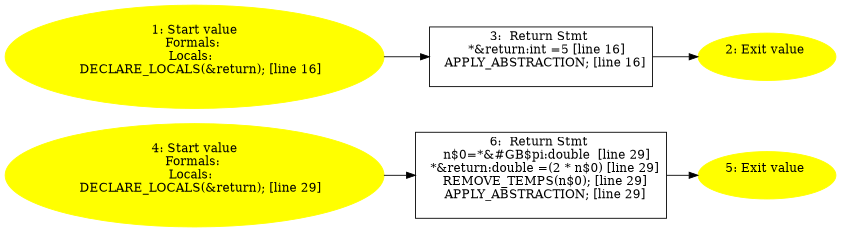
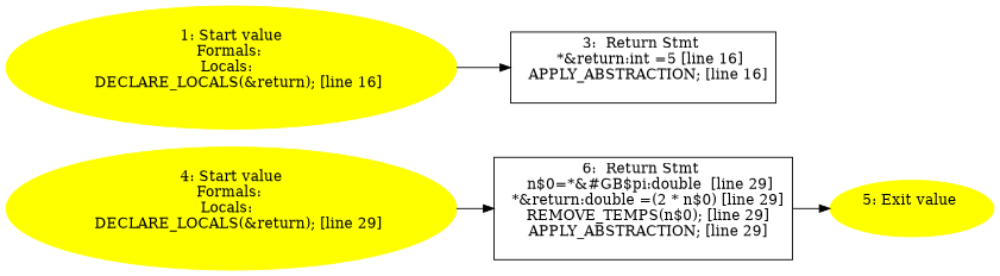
  digraph {
    rankdir=LR
    node [color=yellow style=filled]
    n1 [label="6:  Return Stmt \n   n$0=*&#GB$pi:double  [line 29]\n  *&return:double =(2 * n$0) [line 29]\n  REMOVE_TEMPS(n$0); [line 29]\n  APPLY_ABSTRACTION; [line 29]\n " shape=box color="" style=""]
    n2 [label="5: Exit value \n  "]
    n3 [label="4: Start value\nFormals: \nLocals:  \n   DECLARE_LOCALS(&return); [line 29]\n "]
    n4 [label="3:  Return Stmt \n   *&return:int =5 [line 16]\n  APPLY_ABSTRACTION; [line 16]\n " shape=box color="" style=""]
-   n5 [label="2: Exit value \n  "]
    n6 [label="1: Start value\nFormals: \nLocals:  \n   DECLARE_LOCALS(&return); [line 16]\n "]
    n1 -> n2
    n3 -> n1
-   n4 -> n5
    n6 -> n4
  }
